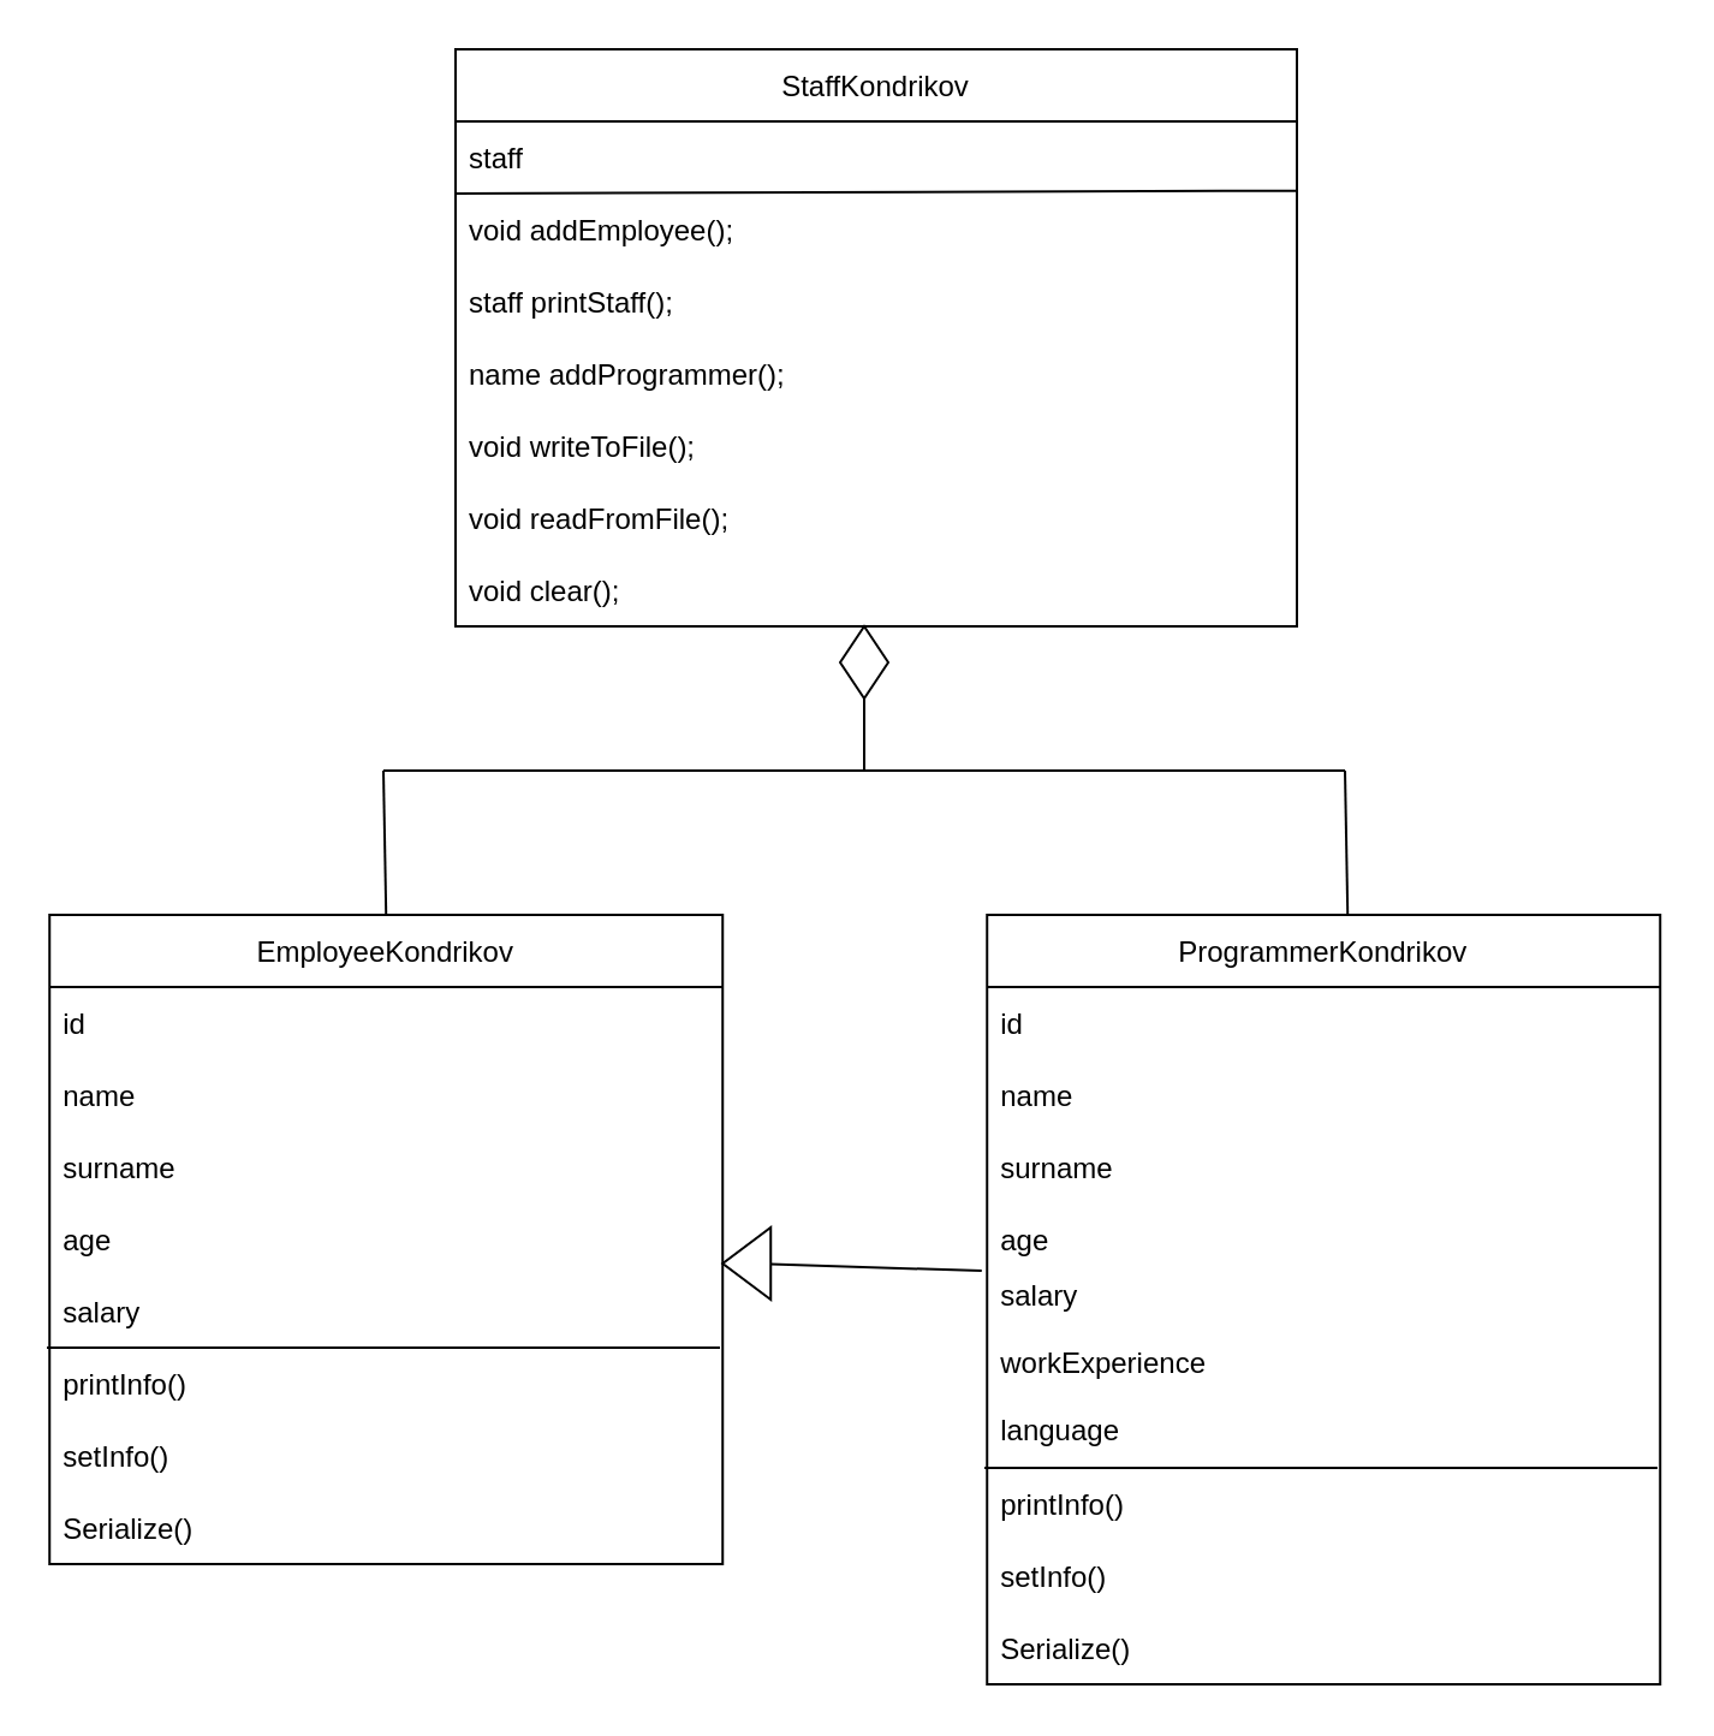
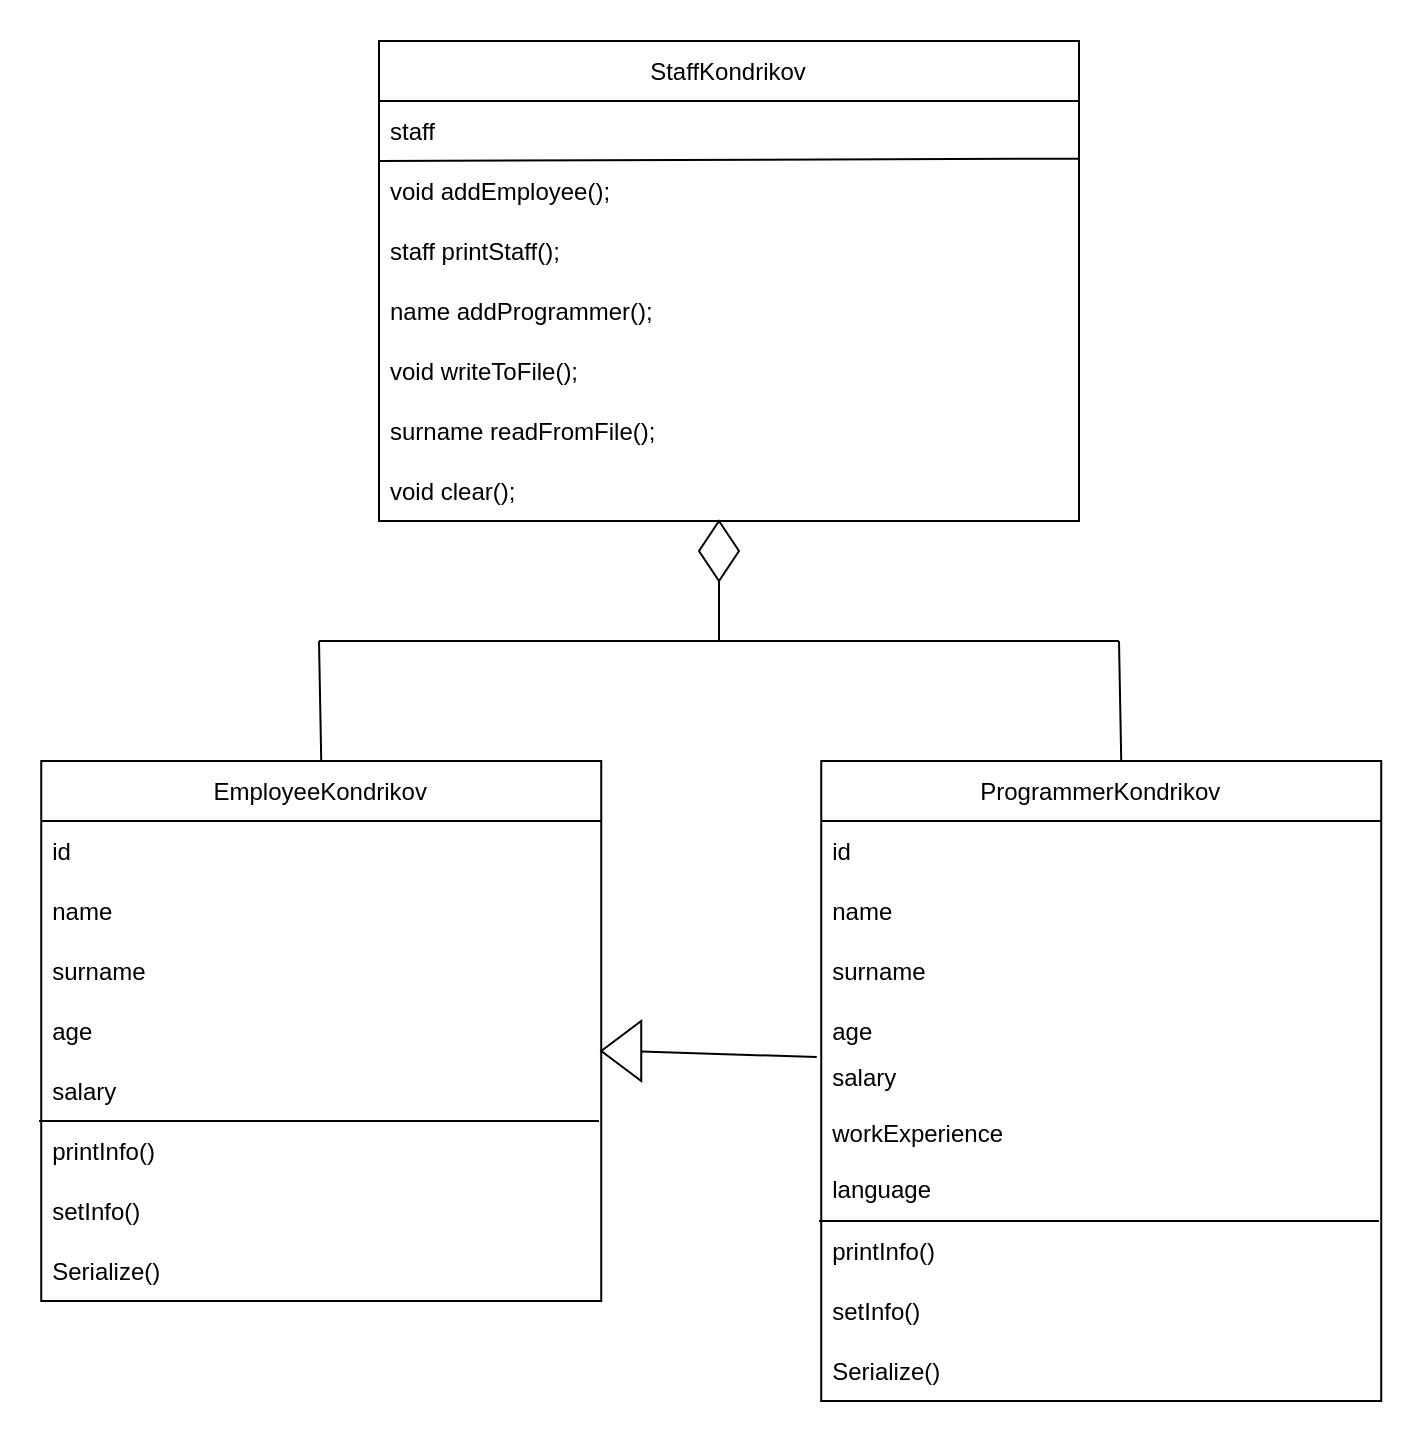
  <mxCell id="0" />
  <mxCell id="1" parent="0" />
  <mxCell id="2" value="EmployeeKondrikov" style="swimlane;fontStyle=0;childLayout=stackLayout;horizontal=1;startSize=30;horizontalStack=0;resizeParent=1;resizeParentMax=0;resizeLast=0;collapsible=1;marginBottom=0;" vertex="1" parent="1"><mxGeometry x="20.12" y="380" width="280" height="270" as="geometry" /></mxCell>
  <mxCell id="3" value="id" style="text;strokeColor=none;fillColor=none;align=left;verticalAlign=middle;spacingLeft=4;spacingRight=4;overflow=hidden;points=[[0,0.5],[1,0.5]];portConstraint=eastwest;rotatable=0;" vertex="1" parent="2"><mxGeometry y="30" width="280" height="30" as="geometry" /></mxCell>
  <mxCell id="4" value="name" style="text;strokeColor=none;fillColor=none;align=left;verticalAlign=middle;spacingLeft=4;spacingRight=4;overflow=hidden;points=[[0,0.5],[1,0.5]];portConstraint=eastwest;rotatable=0;" vertex="1" parent="2"><mxGeometry y="60" width="280" height="30" as="geometry" /></mxCell>
  <mxCell id="5" value="surname" style="text;strokeColor=none;fillColor=none;align=left;verticalAlign=middle;spacingLeft=4;spacingRight=4;overflow=hidden;points=[[0,0.5],[1,0.5]];portConstraint=eastwest;rotatable=0;" vertex="1" parent="2"><mxGeometry y="90" width="280" height="30" as="geometry" /></mxCell>
  <mxCell id="6" value="" style="endArrow=none;html=1;rounded=0;entryX=0.996;entryY=0;entryDx=0;entryDy=0;entryPerimeter=0;exitX=-0.004;exitY=1;exitDx=0;exitDy=0;exitPerimeter=0;" edge="1" parent="2" source="8" target="9"><mxGeometry width="50" height="50" relative="1" as="geometry"><mxPoint y="170" as="sourcePoint" /><mxPoint x="50" y="120" as="targetPoint" /></mxGeometry></mxCell>
  <mxCell id="7" value="age" style="text;strokeColor=none;fillColor=none;align=left;verticalAlign=middle;spacingLeft=4;spacingRight=4;overflow=hidden;points=[[0,0.5],[1,0.5]];portConstraint=eastwest;rotatable=0;" vertex="1" parent="2"><mxGeometry y="120" width="280" height="30" as="geometry" /></mxCell>
  <mxCell id="8" value="salary" style="text;strokeColor=none;fillColor=none;align=left;verticalAlign=middle;spacingLeft=4;spacingRight=4;overflow=hidden;points=[[0,0.5],[1,0.5]];portConstraint=eastwest;rotatable=0;" vertex="1" parent="2"><mxGeometry y="150" width="280" height="30" as="geometry" /></mxCell>
  <mxCell id="9" value="printInfo()" style="text;strokeColor=none;fillColor=none;align=left;verticalAlign=middle;spacingLeft=4;spacingRight=4;overflow=hidden;points=[[0,0.5],[1,0.5]];portConstraint=eastwest;rotatable=0;" vertex="1" parent="2"><mxGeometry y="180" width="280" height="30" as="geometry" /></mxCell>
  <mxCell id="10" value="setInfo()" style="text;strokeColor=none;fillColor=none;align=left;verticalAlign=middle;spacingLeft=4;spacingRight=4;overflow=hidden;points=[[0,0.5],[1,0.5]];portConstraint=eastwest;rotatable=0;" vertex="1" parent="2"><mxGeometry y="210" width="280" height="30" as="geometry" /></mxCell>
  <mxCell id="11" value="Serialize()" style="text;strokeColor=none;fillColor=none;align=left;verticalAlign=middle;spacingLeft=4;spacingRight=4;overflow=hidden;points=[[0,0.5],[1,0.5]];portConstraint=eastwest;rotatable=0;" vertex="1" parent="2"><mxGeometry y="240" width="280" height="30" as="geometry" /></mxCell>
  <mxCell id="12" value="ProgrammerKondrikov" style="swimlane;fontStyle=0;childLayout=stackLayout;horizontal=1;startSize=30;horizontalStack=0;resizeParent=1;resizeParentMax=0;resizeLast=0;collapsible=1;marginBottom=0;" vertex="1" parent="1"><mxGeometry x="410.12" y="380" width="280" height="320" as="geometry" /></mxCell>
  <mxCell id="13" value="id" style="text;strokeColor=none;fillColor=none;align=left;verticalAlign=middle;spacingLeft=4;spacingRight=4;overflow=hidden;points=[[0,0.5],[1,0.5]];portConstraint=eastwest;rotatable=0;" vertex="1" parent="12"><mxGeometry y="30" width="280" height="30" as="geometry" /></mxCell>
  <mxCell id="14" value="name" style="text;strokeColor=none;fillColor=none;align=left;verticalAlign=middle;spacingLeft=4;spacingRight=4;overflow=hidden;points=[[0,0.5],[1,0.5]];portConstraint=eastwest;rotatable=0;" vertex="1" parent="12"><mxGeometry y="60" width="280" height="30" as="geometry" /></mxCell>
  <mxCell id="15" value="surname" style="text;strokeColor=none;fillColor=none;align=left;verticalAlign=middle;spacingLeft=4;spacingRight=4;overflow=hidden;points=[[0,0.5],[1,0.5]];portConstraint=eastwest;rotatable=0;" vertex="1" parent="12"><mxGeometry y="90" width="280" height="30" as="geometry" /></mxCell>
  <mxCell id="16" value="" style="endArrow=none;html=1;rounded=0;entryX=0.996;entryY=0;entryDx=0;entryDy=0;entryPerimeter=0;exitX=-0.004;exitY=1;exitDx=0;exitDy=0;exitPerimeter=0;" edge="1" parent="12" source="18" target="19"><mxGeometry width="50" height="50" relative="1" as="geometry"><mxPoint y="170" as="sourcePoint" /><mxPoint x="50" y="120" as="targetPoint" /></mxGeometry></mxCell>
  <mxCell id="17" value="age" style="text;strokeColor=none;fillColor=none;align=left;verticalAlign=middle;spacingLeft=4;spacingRight=4;overflow=hidden;points=[[0,0.5],[1,0.5]];portConstraint=eastwest;rotatable=0;" vertex="1" parent="12"><mxGeometry y="120" width="280" height="30" as="geometry" /></mxCell>
  <mxCell id="18" value="salary&#10;&#10;workExperience&#10;&#10;language&#10;" style="text;strokeColor=none;fillColor=none;align=left;verticalAlign=middle;spacingLeft=4;spacingRight=4;overflow=hidden;points=[[0,0.5],[1,0.5]];portConstraint=eastwest;rotatable=0;" vertex="1" parent="12"><mxGeometry y="150" width="280" height="80" as="geometry" /></mxCell>
  <mxCell id="19" value="printInfo()" style="text;strokeColor=none;fillColor=none;align=left;verticalAlign=middle;spacingLeft=4;spacingRight=4;overflow=hidden;points=[[0,0.5],[1,0.5]];portConstraint=eastwest;rotatable=0;" vertex="1" parent="12"><mxGeometry y="230" width="280" height="30" as="geometry" /></mxCell>
  <mxCell id="20" value="setInfo()" style="text;strokeColor=none;fillColor=none;align=left;verticalAlign=middle;spacingLeft=4;spacingRight=4;overflow=hidden;points=[[0,0.5],[1,0.5]];portConstraint=eastwest;rotatable=0;" vertex="1" parent="12"><mxGeometry y="260" width="280" height="30" as="geometry" /></mxCell>
  <mxCell id="21" value="Serialize()" style="text;strokeColor=none;fillColor=none;align=left;verticalAlign=middle;spacingLeft=4;spacingRight=4;overflow=hidden;points=[[0,0.5],[1,0.5]];portConstraint=eastwest;rotatable=0;" vertex="1" parent="12"><mxGeometry y="290" width="280" height="30" as="geometry" /></mxCell>
  <mxCell id="22" value="" style="endArrow=none;html=1;rounded=0;exitX=-0.008;exitY=-0.025;exitDx=0;exitDy=0;exitPerimeter=0;" edge="1" parent="1" source="18" target="23"><mxGeometry width="50" height="50" relative="1" as="geometry"><mxPoint x="330.12" y="539.58" as="sourcePoint" /><mxPoint x="410.12" y="539.58" as="targetPoint" /></mxGeometry></mxCell>
  <mxCell id="23" value="" style="triangle;whiteSpace=wrap;html=1;rotation=-180;" vertex="1" parent="1"><mxGeometry x="300.12" y="510" width="20" height="30" as="geometry" /></mxCell>
  <mxCell id="24" value="StaffKondrikov" style="swimlane;fontStyle=0;childLayout=stackLayout;horizontal=1;startSize=30;horizontalStack=0;resizeParent=1;resizeParentMax=0;resizeLast=0;collapsible=1;marginBottom=0;" vertex="1" parent="1"><mxGeometry x="189" y="20" width="350" height="240" as="geometry" /></mxCell>
  <mxCell id="25" value="" style="endArrow=none;html=1;rounded=0;entryX=1.001;entryY=-0.039;entryDx=0;entryDy=0;entryPerimeter=0;" edge="1" parent="24" target="27"><mxGeometry width="50" height="50" relative="1" as="geometry"><mxPoint y="60" as="sourcePoint" /><mxPoint x="50" y="10" as="targetPoint" /></mxGeometry></mxCell>
  <mxCell id="26" value="staff" style="text;strokeColor=none;fillColor=none;align=left;verticalAlign=middle;spacingLeft=4;spacingRight=4;overflow=hidden;points=[[0,0.5],[1,0.5]];portConstraint=eastwest;rotatable=0;" vertex="1" parent="24"><mxGeometry y="30" width="350" height="30" as="geometry" /></mxCell>
  <mxCell id="27" value="void addEmployee();" style="text;strokeColor=none;fillColor=none;align=left;verticalAlign=middle;spacingLeft=4;spacingRight=4;overflow=hidden;points=[[0,0.5],[1,0.5]];portConstraint=eastwest;rotatable=0;" vertex="1" parent="24"><mxGeometry y="60" width="350" height="30" as="geometry" /></mxCell>
  <mxCell id="28" value="staff printStaff();" style="text;strokeColor=none;fillColor=none;align=left;verticalAlign=middle;spacingLeft=4;spacingRight=4;overflow=hidden;points=[[0,0.5],[1,0.5]];portConstraint=eastwest;rotatable=0;" vertex="1" parent="24"><mxGeometry y="90" width="350" height="30" as="geometry" /></mxCell>
  <mxCell id="29" value="name addProgrammer();" style="text;strokeColor=none;fillColor=none;align=left;verticalAlign=middle;spacingLeft=4;spacingRight=4;overflow=hidden;points=[[0,0.5],[1,0.5]];portConstraint=eastwest;rotatable=0;" vertex="1" parent="24"><mxGeometry y="120" width="350" height="30" as="geometry" /></mxCell>
  <mxCell id="30" value="void writeToFile();" style="text;strokeColor=none;fillColor=none;align=left;verticalAlign=middle;spacingLeft=4;spacingRight=4;overflow=hidden;points=[[0,0.5],[1,0.5]];portConstraint=eastwest;rotatable=0;" vertex="1" parent="24"><mxGeometry y="150" width="350" height="30" as="geometry" /></mxCell>
- <mxCell id="31" value="void readFromFile();" style="text;strokeColor=none;fillColor=none;align=left;verticalAlign=middle;spacingLeft=4;spacingRight=4;overflow=hidden;points=[[0,0.5],[1,0.5]];portConstraint=eastwest;rotatable=0;" vertex="1" parent="24"><mxGeometry y="180" width="350" height="30" as="geometry" /></mxCell>
+ <mxCell id="31" value="surname readFromFile();" style="text;strokeColor=none;fillColor=none;align=left;verticalAlign=middle;spacingLeft=4;spacingRight=4;overflow=hidden;points=[[0,0.5],[1,0.5]];portConstraint=eastwest;rotatable=0;" vertex="1" parent="24"><mxGeometry y="180" width="350" height="30" as="geometry" /></mxCell>
  <mxCell id="32" value="void clear();" style="text;strokeColor=none;fillColor=none;align=left;verticalAlign=middle;spacingLeft=4;spacingRight=4;overflow=hidden;points=[[0,0.5],[1,0.5]];portConstraint=eastwest;rotatable=0;" vertex="1" parent="24"><mxGeometry y="210" width="350" height="30" as="geometry" /></mxCell>
  <mxCell id="33" value="" style="endArrow=none;html=1;rounded=0;" edge="1" parent="1"><mxGeometry width="50" height="50" relative="1" as="geometry"><mxPoint x="159" y="320" as="sourcePoint" /><mxPoint x="559" y="320" as="targetPoint" /></mxGeometry></mxCell>
  <mxCell id="34" value="" style="endArrow=none;html=1;rounded=0;exitX=0.5;exitY=0;exitDx=0;exitDy=0;" edge="1" parent="1" source="2"><mxGeometry width="50" height="50" relative="1" as="geometry"><mxPoint x="159" y="370" as="sourcePoint" /><mxPoint x="159" y="320" as="targetPoint" /></mxGeometry></mxCell>
  <mxCell id="35" value="" style="endArrow=none;html=1;rounded=0;exitX=0.5;exitY=0;exitDx=0;exitDy=0;" edge="1" parent="1"><mxGeometry width="50" height="50" relative="1" as="geometry"><mxPoint x="560.12" y="380" as="sourcePoint" /><mxPoint x="559" y="320" as="targetPoint" /></mxGeometry></mxCell>
  <mxCell id="36" value="" style="rhombus;whiteSpace=wrap;html=1;" vertex="1" parent="1"><mxGeometry x="349" y="260" width="20" height="30" as="geometry" /></mxCell>
  <mxCell id="37" value="" style="endArrow=none;html=1;rounded=0;entryX=0.5;entryY=1;entryDx=0;entryDy=0;" edge="1" parent="1" target="36"><mxGeometry width="50" height="50" relative="1" as="geometry"><mxPoint x="359" y="320" as="sourcePoint" /><mxPoint x="409" y="290" as="targetPoint" /></mxGeometry></mxCell>
